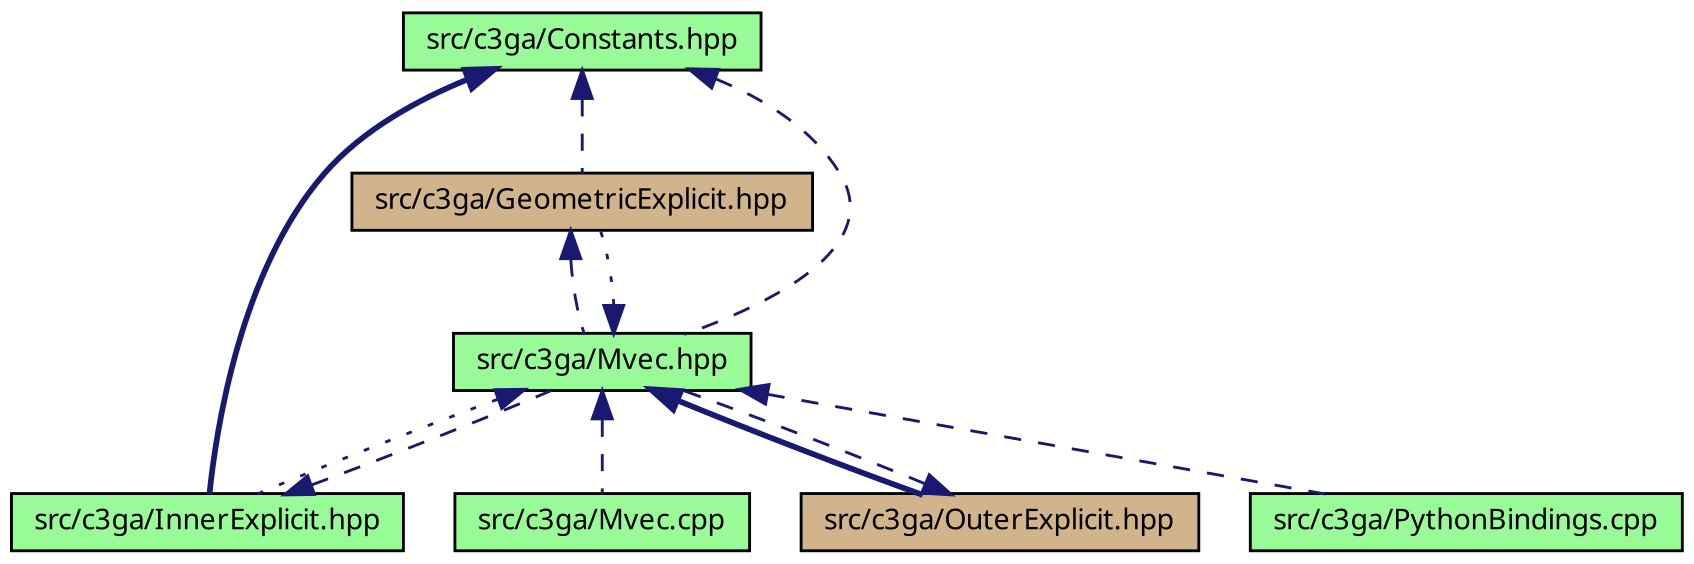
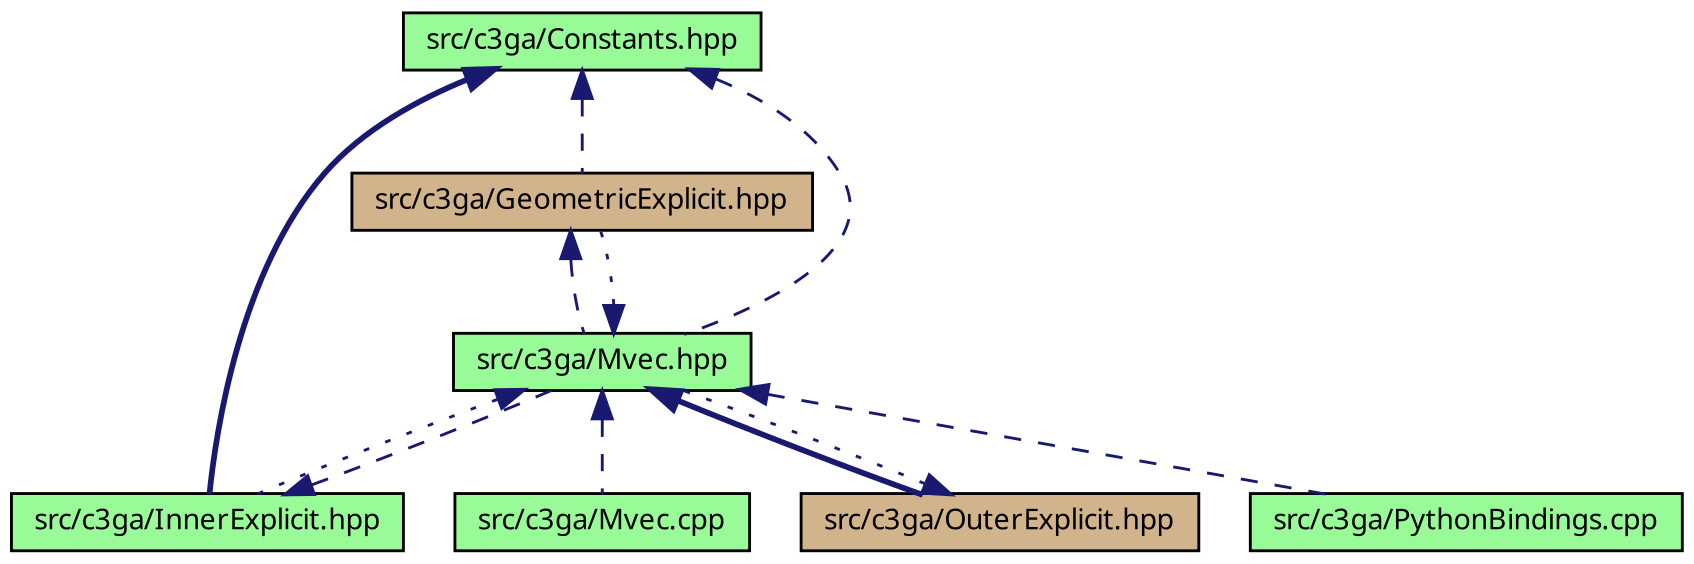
  digraph {
    node [color=black fillcolor=palegreen fontname="Helvetica#FreeSans" fontsize=10 shape=record style=filled]
    edge [color=midnightblue dir=back fontname="Helvetica#FreeSans" fontsize=10 labelfontname="Helvetica#FreeSans" labelfontsize=10 style=dashed]
    n1 [fontcolor=black height=0.2 label="src/c3ga/Constants.hpp" width=0.4]
    n2 [fillcolor=tan height=0.2 label="src/c3ga/GeometricExplicit.hpp" width=0.4]
    n3 [height=0.2 label="src/c3ga/Mvec.hpp" width=0.4]
    n4 [height=0.2 label="src/c3ga/InnerExplicit.hpp" width=0.4]
    n5 [height=0.2 label="src/c3ga/Mvec.cpp" width=0.4]
    n6 [fillcolor=tan height=0.2 label="src/c3ga/OuterExplicit.hpp" width=0.4]
    n7 [height=0.2 label="src/c3ga/PythonBindings.cpp" width=0.4]
    n1 -> n2
    n1 -> n3
    n1 -> n4 [style=bold]
    n2 -> n3
    n3 -> n2 [style=dotted]
    n3 -> n4 [style=dotted]
    n3 -> n5
    n3 -> n6 [style=bold]
    n3 -> n7
    n4 -> n3
-   n6 -> n3
+   n6 -> n3 [style=dotted]
  }
